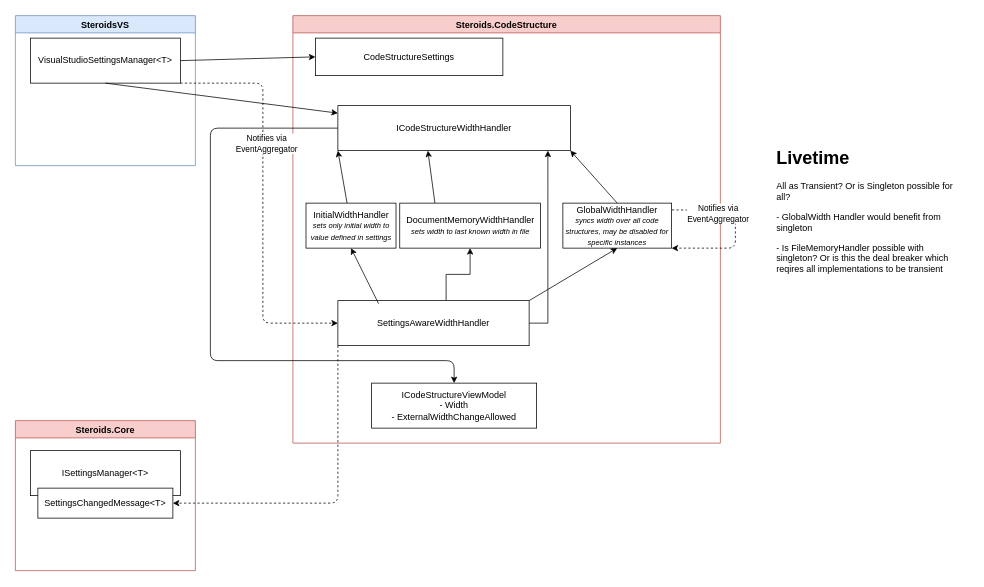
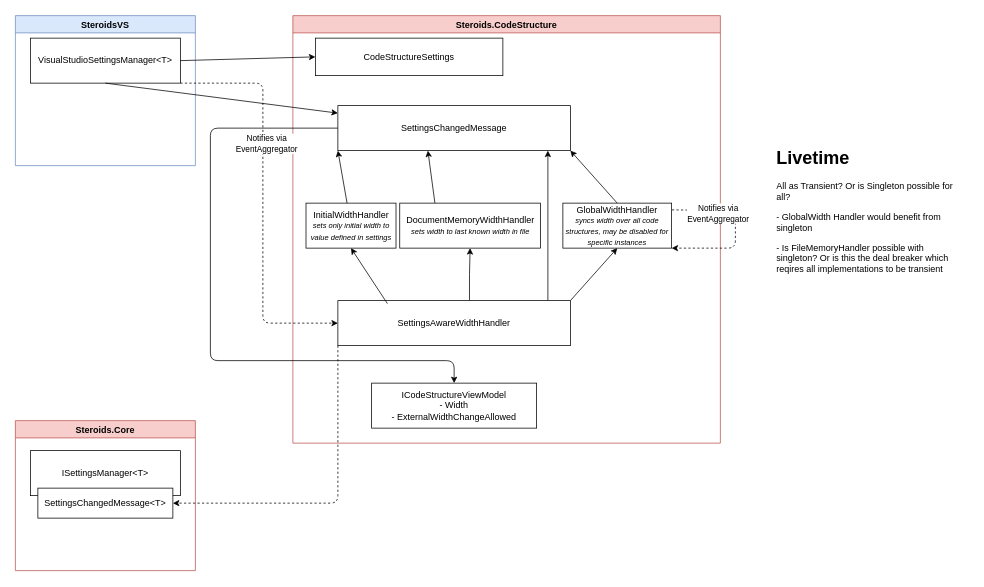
  <mxCell id="0" />
  <mxCell id="1" parent="0" />
  <mxCell id="2" value="SteroidsVS" style="swimlane;fillColor=#dae8fc;strokeColor=#6c8ebf;" vertex="1" parent="1"><mxGeometry x="20" y="20" width="240" height="200" as="geometry" /></mxCell>
  <mxCell id="3" value="VisualStudioSettingsManager&amp;lt;T&amp;gt;" style="rounded=0;whiteSpace=wrap;html=1;" vertex="1" parent="2"><mxGeometry x="20" y="30" width="200" height="60" as="geometry" /></mxCell>
  <mxCell id="4" value="Steroids.Core" style="swimlane;fillColor=#f8cecc;strokeColor=#b85450;" vertex="1" parent="1"><mxGeometry x="20" y="560" width="240" height="200" as="geometry" /></mxCell>
  <mxCell id="5" value="ISettingsManager&amp;lt;T&amp;gt;" style="rounded=0;whiteSpace=wrap;html=1;" vertex="1" parent="4"><mxGeometry x="20" y="40" width="200" height="60" as="geometry" /></mxCell>
  <mxCell id="6" value="SettingsChangedMessage&amp;lt;T&amp;gt;" style="rounded=0;whiteSpace=wrap;html=1;" vertex="1" parent="4"><mxGeometry x="30" y="90" width="180" height="40" as="geometry" /></mxCell>
  <mxCell id="7" value="Steroids.CodeStructure" style="swimlane;fillColor=#f8cecc;strokeColor=#b85450;" vertex="1" parent="1"><mxGeometry x="390" y="20" width="570" height="570" as="geometry" /></mxCell>
  <mxCell id="8" value="" style="endArrow=classic;html=1;exitX=0.25;exitY=0;exitDx=0;exitDy=0;" edge="1" parent="7" source="16"><mxGeometry width="50" height="50" relative="1" as="geometry"><mxPoint x="130" y="230" as="sourcePoint" /><mxPoint x="180" y="180" as="targetPoint" /></mxGeometry></mxCell>
  <mxCell id="9" value="CodeStructureSettings" style="rounded=0;whiteSpace=wrap;html=1;" vertex="1" parent="7"><mxGeometry x="30" y="30" width="250" height="50" as="geometry" /></mxCell>
  <mxCell id="10" value="ICodeStructureViewModel&lt;br&gt;- Width&lt;br&gt;- ExternalWidthChangeAllowed" style="rounded=0;whiteSpace=wrap;html=1;" vertex="1" parent="7"><mxGeometry x="105" y="490" width="220" height="60" as="geometry" /></mxCell>
- <mxCell id="11" value="ICodeStructureWidthHandler" style="rounded=0;whiteSpace=wrap;html=1;" vertex="1" parent="7"><mxGeometry x="60" y="120" width="310" height="60" as="geometry" /></mxCell>
+ <mxCell id="11" value="SettingsChangedMessage" style="rounded=0;whiteSpace=wrap;html=1;" vertex="1" parent="7"><mxGeometry x="60" y="120" width="310" height="60" as="geometry" /></mxCell>
  <mxCell id="12" value="" style="edgeStyle=orthogonalEdgeStyle;rounded=0;orthogonalLoop=1;jettySize=auto;html=1;" edge="1" parent="7" source="14" target="11"><mxGeometry relative="1" as="geometry"><Array as="points"><mxPoint x="340" y="230" /><mxPoint x="340" y="230" /></Array></mxGeometry></mxCell>
  <mxCell id="13" value="" style="edgeStyle=orthogonalEdgeStyle;rounded=0;orthogonalLoop=1;jettySize=auto;html=1;exitX=0.566;exitY=0;exitDx=0;exitDy=0;exitPerimeter=0;" edge="1" parent="7" source="14" target="16"><mxGeometry relative="1" as="geometry" /></mxCell>
- <mxCell id="14" value="SettingsAwareWidthHandler" style="rounded=0;whiteSpace=wrap;html=1;" vertex="1" parent="7"><mxGeometry x="60" y="380" width="255" height="60" as="geometry" /></mxCell>
+ <mxCell id="14" value="SettingsAwareWidthHandler" style="rounded=0;whiteSpace=wrap;html=1;" vertex="1" parent="7"><mxGeometry x="60" y="380" width="310" height="60" as="geometry" /></mxCell>
  <mxCell id="15" value="InitialWidthHandler&lt;br&gt;&lt;i&gt;&lt;font style=&quot;font-size: 10px&quot;&gt;sets only initial width to value defined in settings&lt;/font&gt;&lt;/i&gt;" style="rounded=0;whiteSpace=wrap;html=1;" vertex="1" parent="7"><mxGeometry x="17.5" y="250" width="120" height="60" as="geometry" /></mxCell>
  <mxCell id="16" value="DocumentMemoryWidthHandler&lt;br&gt;&lt;i&gt;&lt;font style=&quot;font-size: 10px&quot;&gt;sets width to last known width in file&lt;/font&gt;&lt;/i&gt;" style="rounded=0;whiteSpace=wrap;html=1;" vertex="1" parent="7"><mxGeometry x="142.5" y="250" width="187.5" height="60" as="geometry" /></mxCell>
  <mxCell id="17" value="GlobalWidthHandler&lt;br&gt;&lt;i&gt;&lt;font style=&quot;font-size: 10px&quot;&gt;syncs width over all code structures, may be disabled for specific instances&lt;/font&gt;&lt;/i&gt;" style="rounded=0;whiteSpace=wrap;html=1;" vertex="1" parent="7"><mxGeometry x="360" y="250" width="145" height="60" as="geometry" /></mxCell>
  <mxCell id="18" value="" style="endArrow=classic;html=1;" edge="1" parent="7" source="15"><mxGeometry width="50" height="50" relative="1" as="geometry"><mxPoint x="10" y="230" as="sourcePoint" /><mxPoint x="60" y="180" as="targetPoint" /></mxGeometry></mxCell>
  <mxCell id="19" value="" style="endArrow=classic;html=1;exitX=0.5;exitY=0;exitDx=0;exitDy=0;" edge="1" parent="7" source="17"><mxGeometry width="50" height="50" relative="1" as="geometry"><mxPoint x="320" y="230" as="sourcePoint" /><mxPoint x="370" y="180" as="targetPoint" /></mxGeometry></mxCell>
  <mxCell id="20" value="" style="endArrow=classic;html=1;entryX=0.5;entryY=1;entryDx=0;entryDy=0;exitX=0.213;exitY=0.067;exitDx=0;exitDy=0;exitPerimeter=0;" edge="1" parent="7" source="14" target="15"><mxGeometry width="50" height="50" relative="1" as="geometry"><mxPoint x="130" y="390" as="sourcePoint" /><mxPoint x="180" y="340" as="targetPoint" /></mxGeometry></mxCell>
  <mxCell id="21" value="" style="endArrow=classic;html=1;entryX=0.5;entryY=1;entryDx=0;entryDy=0;exitX=1;exitY=0;exitDx=0;exitDy=0;" edge="1" parent="7" source="14" target="17"><mxGeometry width="50" height="50" relative="1" as="geometry"><mxPoint x="130" y="390" as="sourcePoint" /><mxPoint x="180" y="340" as="targetPoint" /></mxGeometry></mxCell>
  <mxCell id="22" value="" style="endArrow=classic;html=1;entryX=0.5;entryY=0;entryDx=0;entryDy=0;exitX=0;exitY=0.5;exitDx=0;exitDy=0;" edge="1" parent="7" source="11" target="10"><mxGeometry width="50" height="50" relative="1" as="geometry"><mxPoint x="120" y="390" as="sourcePoint" /><mxPoint x="170" y="340" as="targetPoint" /><Array as="points"><mxPoint x="-110" y="150" /><mxPoint x="-110" y="460" /><mxPoint x="215" y="460" /></Array></mxGeometry></mxCell>
  <mxCell id="23" value="" style="endArrow=classic;html=1;dashed=1;entryX=1;entryY=1;entryDx=0;entryDy=0;exitX=1.003;exitY=0.15;exitDx=0;exitDy=0;exitPerimeter=0;" edge="1" parent="7" source="17" target="17"><mxGeometry width="50" height="50" relative="1" as="geometry"><mxPoint x="460" y="260" as="sourcePoint" /><mxPoint x="570" y="330" as="targetPoint" /><Array as="points"><mxPoint x="590" y="260" /><mxPoint x="590" y="310" /></Array></mxGeometry></mxCell>
  <mxCell id="24" value="Notifies via&lt;br&gt;EventAggregator" style="edgeLabel;html=1;align=center;verticalAlign=middle;resizable=0;points=[];" vertex="1" connectable="0" parent="23"><mxGeometry x="-0.44" y="-4" relative="1" as="geometry"><mxPoint as="offset" /></mxGeometry></mxCell>
  <mxCell id="25" value="" style="endArrow=classic;html=1;exitX=0.5;exitY=1;exitDx=0;exitDy=0;" edge="1" parent="1" source="3" target="11"><mxGeometry width="50" height="50" relative="1" as="geometry"><mxPoint x="300" y="390" as="sourcePoint" /><mxPoint x="350" y="340" as="targetPoint" /></mxGeometry></mxCell>
  <mxCell id="26" value="" style="endArrow=classic;html=1;entryX=0;entryY=0.5;entryDx=0;entryDy=0;exitX=1;exitY=0.5;exitDx=0;exitDy=0;" edge="1" parent="1" source="3" target="9"><mxGeometry width="50" height="50" relative="1" as="geometry"><mxPoint x="300" y="390" as="sourcePoint" /><mxPoint x="350" y="340" as="targetPoint" /></mxGeometry></mxCell>
  <mxCell id="27" value="&lt;h1&gt;Livetime&lt;/h1&gt;&lt;p&gt;All as Transient? Or is Singleton possible for all?&lt;/p&gt;&lt;p&gt;- GlobalWidth Handler would benefit from singleton&lt;/p&gt;&lt;p&gt;- Is FileMemoryHandler possible with singleton? Or is this the deal breaker which reqires all implementations to be transient&lt;/p&gt;&lt;p&gt;&lt;br&gt;&lt;/p&gt;" style="text;html=1;strokeColor=none;fillColor=none;spacing=5;spacingTop=-20;whiteSpace=wrap;overflow=hidden;rounded=0;" vertex="1" parent="1"><mxGeometry x="1030" y="190" width="260" height="285" as="geometry" /></mxCell>
  <mxCell id="28" value="" style="endArrow=classic;html=1;exitX=1;exitY=1;exitDx=0;exitDy=0;entryX=0;entryY=0.5;entryDx=0;entryDy=0;dashed=1;" edge="1" parent="1" source="3" target="14"><mxGeometry width="50" height="50" relative="1" as="geometry"><mxPoint x="390" y="410" as="sourcePoint" /><mxPoint x="440" y="360" as="targetPoint" /><Array as="points"><mxPoint x="350" y="110" /><mxPoint x="350" y="430" /></Array></mxGeometry></mxCell>
  <mxCell id="29" value="Notifies via&lt;br&gt;EventAggregator" style="edgeLabel;html=1;align=center;verticalAlign=middle;resizable=0;points=[];" vertex="1" connectable="0" parent="28"><mxGeometry x="-0.275" y="4" relative="1" as="geometry"><mxPoint y="-1" as="offset" /></mxGeometry></mxCell>
  <mxCell id="30" value="" style="endArrow=classic;html=1;dashed=1;entryX=1;entryY=0.5;entryDx=0;entryDy=0;exitX=0;exitY=1;exitDx=0;exitDy=0;" edge="1" parent="1" source="14" target="6"><mxGeometry width="50" height="50" relative="1" as="geometry"><mxPoint x="510" y="410" as="sourcePoint" /><mxPoint x="560" y="360" as="targetPoint" /><Array as="points"><mxPoint x="450" y="670" /></Array></mxGeometry></mxCell>
